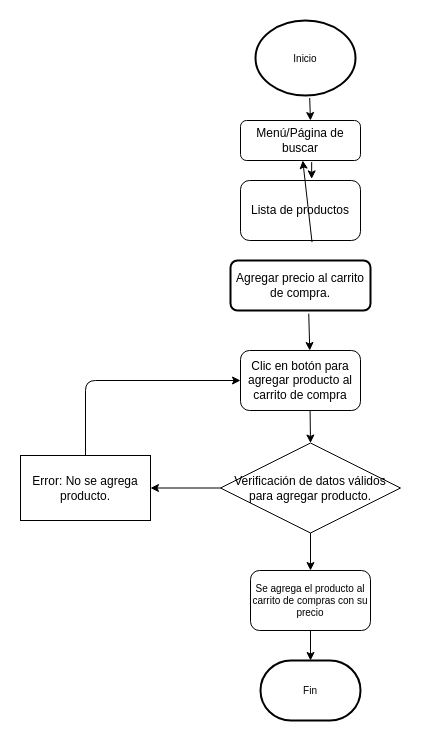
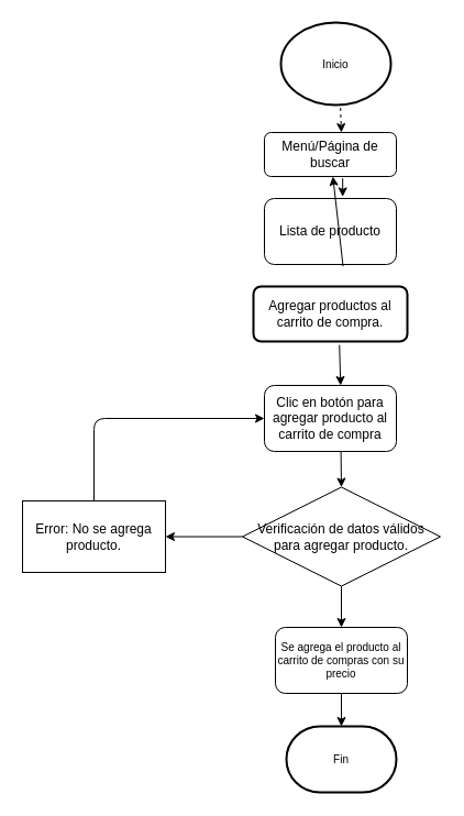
  <mxCell id="0" />
  <mxCell id="1" parent="0" />
  <mxCell id="2" value="Menú/Página de buscar" style="rounded=1;whiteSpace=wrap;html=1;" vertex="1" parent="1"><mxGeometry x="240" y="120" width="120" height="40" as="geometry" /></mxCell>
- <mxCell id="3" value="Lista de productos" style="rounded=1;whiteSpace=wrap;html=1;" vertex="1" parent="1"><mxGeometry x="240" y="180" width="120" height="60" as="geometry" /></mxCell>
+ <mxCell id="3" value="Lista de producto" style="rounded=1;whiteSpace=wrap;html=1;" vertex="1" parent="1"><mxGeometry x="240" y="180" width="120" height="60" as="geometry" /></mxCell>
  <mxCell id="4" value="Clic en botón para agregar producto al carrito de compra" style="rounded=1;whiteSpace=wrap;html=1;" vertex="1" parent="1"><mxGeometry x="240" y="350" width="120" height="60" as="geometry" /></mxCell>
  <mxCell id="5" value="Verificación de datos válidos para agregar producto." style="rhombus;whiteSpace=wrap;html=1;rounded=0;autosize=0;fixedWidth=0;fillColor=default;fontSize=12;verticalAlign=middle;" vertex="1" parent="1"><mxGeometry x="220" y="442.5" width="180" height="90" as="geometry" /></mxCell>
  <mxCell id="6" value="Error: No se agrega producto." style="whiteSpace=wrap;html=1;rounded=0;" vertex="1" parent="1"><mxGeometry x="20" y="455" width="130" height="65" as="geometry" /></mxCell>
  <mxCell id="7" value="" style="endArrow=classic;html=1;entryX=0;entryY=0.5;entryDx=0;entryDy=0;exitX=0.5;exitY=0;exitDx=0;exitDy=0;" edge="1" parent="1" source="6" target="4"><mxGeometry width="50" height="50" relative="1" as="geometry"><mxPoint x="140" y="440" as="sourcePoint" /><mxPoint x="190" y="390" as="targetPoint" /><Array as="points"><mxPoint x="85" y="380" /></Array></mxGeometry></mxCell>
  <mxCell id="8" value="" style="endArrow=classic;html=1;fontSize=10;exitX=0;exitY=0.5;exitDx=0;exitDy=0;entryX=1;entryY=0.5;entryDx=0;entryDy=0;" edge="1" parent="1" source="5" target="6"><mxGeometry width="50" height="50" relative="1" as="geometry"><mxPoint x="200" y="540" as="sourcePoint" /><mxPoint x="250" y="490" as="targetPoint" /></mxGeometry></mxCell>
  <mxCell id="9" value="Se agrega el producto al carrito de compras con su precio" style="rounded=1;whiteSpace=wrap;html=1;fontSize=10;fillColor=default;" vertex="1" parent="1"><mxGeometry x="250" y="570" width="120" height="60" as="geometry" /></mxCell>
  <mxCell id="10" value="Fin" style="strokeWidth=2;html=1;shape=mxgraph.flowchart.terminator;whiteSpace=wrap;rounded=0;fontSize=10;fillColor=default;" vertex="1" parent="1"><mxGeometry x="260" y="660" width="100" height="60" as="geometry" /></mxCell>
  <mxCell id="11" value="Inicio" style="strokeWidth=2;html=1;shape=mxgraph.flowchart.start_1;whiteSpace=wrap;rounded=0;fontSize=10;fillColor=default;" vertex="1" parent="1"><mxGeometry x="255" y="20" width="100" height="75" as="geometry" /></mxCell>
  <mxCell id="12" value="" style="endArrow=classic;html=1;fontSize=10;exitX=0.5;exitY=1;exitDx=0;exitDy=0;entryX=0.5;entryY=0;entryDx=0;entryDy=0;" edge="1" parent="1" source="5" target="9"><mxGeometry width="50" height="50" relative="1" as="geometry"><mxPoint x="260" y="520" as="sourcePoint" /><mxPoint x="310" y="470" as="targetPoint" /></mxGeometry></mxCell>
  <mxCell id="13" value="" style="endArrow=classic;html=1;fontSize=10;exitX=0.5;exitY=1;exitDx=0;exitDy=0;entryX=0.5;entryY=0;entryDx=0;entryDy=0;entryPerimeter=0;" edge="1" parent="1" source="9" target="10"><mxGeometry width="50" height="50" relative="1" as="geometry"><mxPoint x="290" y="690" as="sourcePoint" /><mxPoint x="310" y="670" as="targetPoint" /></mxGeometry></mxCell>
  <mxCell id="14" value="" style="endArrow=classic;html=1;fontSize=10;exitX=0.58;exitY=1.007;exitDx=0;exitDy=0;exitPerimeter=0;entryX=0.5;entryY=0;entryDx=0;entryDy=0;" edge="1" parent="1" source="4" target="5"><mxGeometry width="50" height="50" relative="1" as="geometry"><mxPoint x="270" y="470" as="sourcePoint" /><mxPoint x="320" y="420" as="targetPoint" /></mxGeometry></mxCell>
  <mxCell id="15" value="" style="endArrow=classic;html=1;fontSize=10;entryX=0.577;entryY=0;entryDx=0;entryDy=0;entryPerimeter=0;exitX=0.559;exitY=1.063;exitDx=0;exitDy=0;exitPerimeter=0;" edge="1" parent="1" source="18" target="4"><mxGeometry width="50" height="50" relative="1" as="geometry"><mxPoint x="309" y="320" as="sourcePoint" /><mxPoint x="320" y="340" as="targetPoint" /></mxGeometry></mxCell>
  <mxCell id="16" value="" style="endArrow=classic;html=1;fontSize=10;exitX=0.593;exitY=1.04;exitDx=0;exitDy=0;exitPerimeter=0;entryX=0.593;entryY=-0.027;entryDx=0;entryDy=0;entryPerimeter=0;" edge="1" parent="1" source="2"><mxGeometry width="50" height="50" relative="1" as="geometry"><mxPoint x="300" y="210" as="sourcePoint" /><mxPoint x="311.16" y="178.38" as="targetPoint" /></mxGeometry></mxCell>
- <mxCell id="17" value="" style="endArrow=classic;html=1;fontSize=10;exitX=0.542;exitY=1.033;exitDx=0;exitDy=0;exitPerimeter=0;entryX=0.583;entryY=0;entryDx=0;entryDy=0;entryPerimeter=0;" edge="1" parent="1" source="11" target="2"><mxGeometry width="50" height="50" relative="1" as="geometry"><mxPoint x="320" y="140" as="sourcePoint" /><mxPoint x="370" y="90" as="targetPoint" /></mxGeometry></mxCell>
- <mxCell id="18" value="Agregar precio al carrito de compra." style="rounded=1;whiteSpace=wrap;html=1;absoluteArcSize=1;arcSize=14;strokeWidth=2;fontSize=12;fillColor=default;" vertex="1" parent="1"><mxGeometry x="230" y="260" width="140" height="50" as="geometry" /></mxCell>
+ <mxCell id="17" value="" style="endArrow=classic;html=1;fontSize=10;exitX=0.542;exitY=1.033;exitDx=0;exitDy=0;exitPerimeter=0;entryX=0.583;entryY=0;entryDx=0;entryDy=0;entryPerimeter=0;dashed=1;" edge="1" parent="1" source="11" target="2"><mxGeometry width="50" height="50" relative="1" as="geometry"><mxPoint x="320" y="140" as="sourcePoint" /><mxPoint x="370" y="90" as="targetPoint" /></mxGeometry></mxCell>
+ <mxCell id="18" value="Agregar productos al carrito de compra." style="rounded=1;whiteSpace=wrap;html=1;absoluteArcSize=1;arcSize=14;strokeWidth=2;fontSize=12;fillColor=default;" vertex="1" parent="1"><mxGeometry x="230" y="260" width="140" height="50" as="geometry" /></mxCell>
  <mxCell id="19" value="" style="endArrow=classic;html=1;fontSize=12;exitX=0.596;exitY=1.027;exitDx=0;exitDy=0;exitPerimeter=0;" edge="1" parent="1" source="3" target="2"><mxGeometry width="50" height="50" relative="1" as="geometry"><mxPoint x="300" y="280" as="sourcePoint" /><mxPoint x="350" y="230" as="targetPoint" /></mxGeometry></mxCell>
